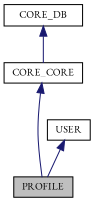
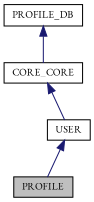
  digraph {
    fontname="EB Garamond"
    node [color=black fillcolor=white fontname="EB Garamond" fontsize=10 shape=record style=filled]
    edge [color=midnightblue dir=back fontname="EB Garamond" fontsize=10 labelfontname=Helvetica labelfontsize=10 style=solid]
    n1 [fillcolor=grey75 fontcolor=black height=0.2 label=PROFILE width=0.4]
    n2 [height=0.2 label=USER width=0.4]
    n3 [height=0.2 label=CORE_CORE width=0.4]
-   n4 [height=0.2 label=CORE_DB width=0.4]
+   n4 [height=0.2 label=PROFILE_DB width=0.4]
    n2 -> n1
-   n3 -> n1
+   n3 -> n2
    n4 -> n3
  }
